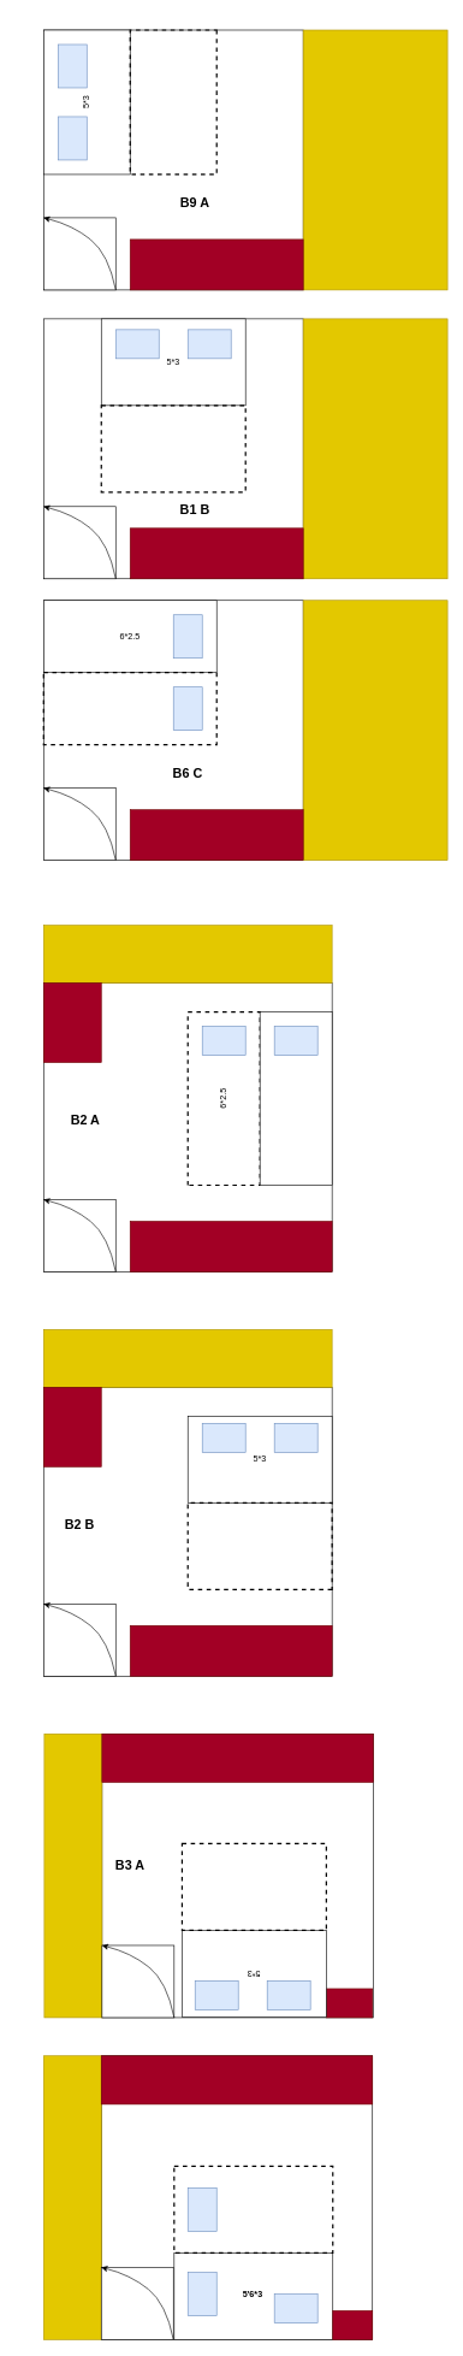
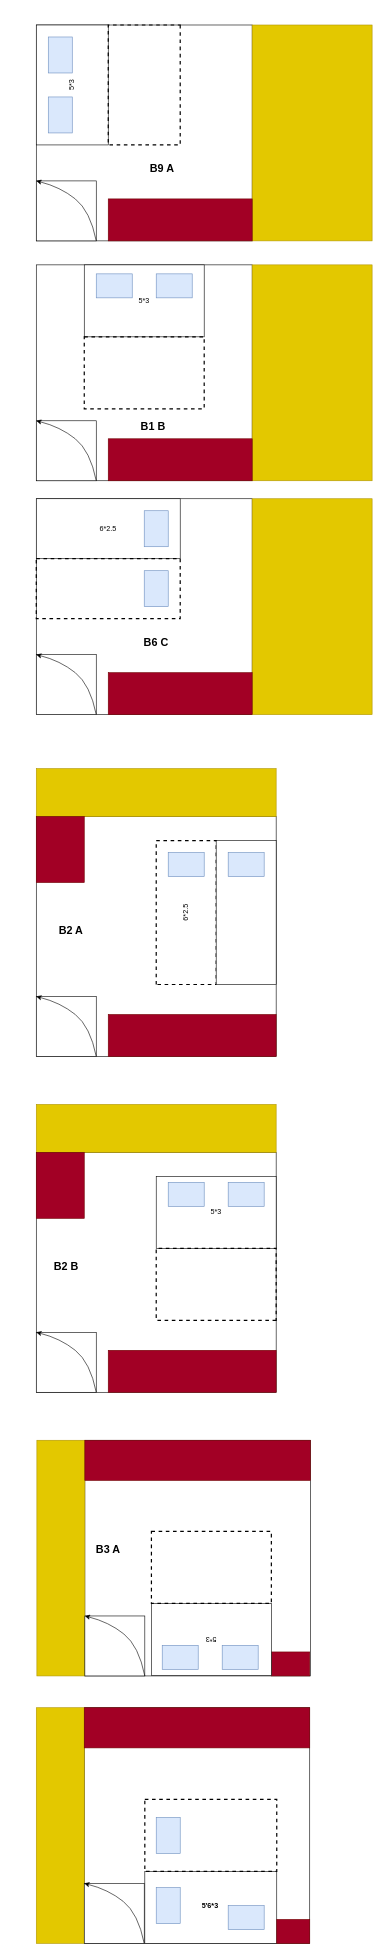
  <mxCell id="0" />
  <mxCell id="1" parent="0" />
  <mxCell id="2" value="" style="whiteSpace=wrap;html=1;fillColor=none;" parent="1" vertex="1"><mxGeometry x="60" y="830" width="360" height="360" as="geometry" /></mxCell>
  <mxCell id="3" value="" style="whiteSpace=wrap;html=1;fillColor=none;" parent="1" vertex="1"><mxGeometry x="60" y="440" width="360" height="360" as="geometry" /></mxCell>
  <mxCell id="4" value="" style="rounded=0;whiteSpace=wrap;html=1;fillColor=#e3c800;strokeColor=#B09500;fontColor=#ffffff;" parent="1" vertex="1"><mxGeometry x="420" y="440" width="200" height="360" as="geometry" /></mxCell>
  <mxCell id="5" value="" style="rounded=0;whiteSpace=wrap;html=1;fillColor=#a20025;strokeColor=#6F0000;fontColor=#ffffff;" parent="1" vertex="1"><mxGeometry x="180" y="730" width="240" height="70" as="geometry" /></mxCell>
  <mxCell id="6" value="" style="group;dashed=1;strokeWidth=2;" parent="1" vertex="1" connectable="0"><mxGeometry x="140" y="440" width="200" height="240" as="geometry" /></mxCell>
  <mxCell id="7" value="5*3" style="rounded=0;whiteSpace=wrap;html=1;" parent="6" vertex="1"><mxGeometry width="200" height="120" as="geometry" /></mxCell>
  <mxCell id="8" value="" style="rounded=0;whiteSpace=wrap;html=1;fillColor=none;dashed=1;strokeWidth=2;" parent="6" vertex="1"><mxGeometry y="120" width="200" height="120" as="geometry" /></mxCell>
  <mxCell id="9" value="" style="rounded=0;whiteSpace=wrap;html=1;fillColor=#dae8fc;strokeColor=#6c8ebf;rotation=-90;" parent="6" vertex="1"><mxGeometry x="30" y="5" width="40" height="60" as="geometry" /></mxCell>
  <mxCell id="10" value="" style="rounded=0;whiteSpace=wrap;html=1;fillColor=#dae8fc;strokeColor=#6c8ebf;rotation=-90;" parent="6" vertex="1"><mxGeometry x="130" y="5" width="40" height="60" as="geometry" /></mxCell>
  <mxCell id="11" value="" style="rounded=0;whiteSpace=wrap;html=1;fillColor=#e3c800;strokeColor=#B09500;fontColor=#ffffff;" parent="1" vertex="1"><mxGeometry x="420" y="830" width="200" height="360" as="geometry" /></mxCell>
  <mxCell id="12" value="" style="rounded=0;whiteSpace=wrap;html=1;fillColor=#a20025;strokeColor=#6F0000;fontColor=#ffffff;" parent="1" vertex="1"><mxGeometry x="180" y="1120" width="240" height="70" as="geometry" /></mxCell>
  <mxCell id="13" value="" style="whiteSpace=wrap;html=1;fillColor=none;" parent="1" vertex="1"><mxGeometry x="60" y="40" width="360" height="360" as="geometry" /></mxCell>
  <mxCell id="14" value="" style="rounded=0;whiteSpace=wrap;html=1;fillColor=#e3c800;strokeColor=#B09500;fontColor=#ffffff;" parent="1" vertex="1"><mxGeometry x="420" y="40" width="200" height="360" as="geometry" /></mxCell>
  <mxCell id="15" value="" style="rounded=0;whiteSpace=wrap;html=1;fillColor=#a20025;strokeColor=#6F0000;fontColor=#ffffff;" parent="1" vertex="1"><mxGeometry x="180" y="330" width="240" height="70" as="geometry" /></mxCell>
  <mxCell id="16" value="" style="group;rotation=-90;" parent="1" vertex="1" connectable="0"><mxGeometry x="80" y="20" width="200" height="240" as="geometry" /></mxCell>
  <mxCell id="17" value="" style="group;rotation=-90;" parent="16" vertex="1" connectable="0"><mxGeometry width="200" height="240" as="geometry" /></mxCell>
  <mxCell id="18" value="5*3" style="rounded=0;whiteSpace=wrap;html=1;direction=west;rotation=-90;" parent="17" vertex="1"><mxGeometry x="-60" y="60" width="200" height="120" as="geometry" /></mxCell>
  <mxCell id="19" value="" style="rounded=0;whiteSpace=wrap;html=1;direction=west;rotation=-90;fillColor=none;dashed=1;strokeWidth=2;" parent="17" vertex="1"><mxGeometry x="60" y="60" width="200" height="120" as="geometry" /></mxCell>
  <mxCell id="20" value="" style="rounded=0;whiteSpace=wrap;html=1;fillColor=#dae8fc;strokeColor=#6c8ebf;" parent="17" vertex="1"><mxGeometry y="40" width="40" height="60" as="geometry" /></mxCell>
  <mxCell id="21" value="" style="rounded=0;whiteSpace=wrap;html=1;fillColor=#dae8fc;strokeColor=#6c8ebf;rotation=-180;" parent="17" vertex="1"><mxGeometry y="140" width="40" height="60" as="geometry" /></mxCell>
  <mxCell id="22" value="6*2.5" style="rounded=0;whiteSpace=wrap;html=1;" parent="1" vertex="1"><mxGeometry x="60" y="830" width="240" height="100" as="geometry" /></mxCell>
  <mxCell id="23" value="" style="rounded=0;whiteSpace=wrap;html=1;fillColor=none;dashed=1;strokeWidth=2;" parent="1" vertex="1"><mxGeometry x="60" y="930" width="240" height="100" as="geometry" /></mxCell>
  <mxCell id="24" value="" style="rounded=0;whiteSpace=wrap;html=1;fillColor=#dae8fc;strokeColor=#6c8ebf;" parent="1" vertex="1"><mxGeometry x="240" y="850" width="40" height="60" as="geometry" /></mxCell>
  <mxCell id="25" value="" style="rounded=0;whiteSpace=wrap;html=1;fillColor=#dae8fc;strokeColor=#6c8ebf;" parent="1" vertex="1"><mxGeometry x="240" y="950" width="40" height="60" as="geometry" /></mxCell>
  <mxCell id="26" value="" style="whiteSpace=wrap;html=1;fillColor=none;" parent="1" vertex="1"><mxGeometry x="141" y="2400" width="376" height="393" as="geometry" /></mxCell>
  <mxCell id="27" value="" style="rounded=0;whiteSpace=wrap;html=1;fillColor=#e3c800;strokeColor=#B09500;fontColor=#ffffff;" parent="1" vertex="1"><mxGeometry x="61" y="2400" width="80" height="393" as="geometry" /></mxCell>
  <mxCell id="28" value="" style="rounded=0;whiteSpace=wrap;html=1;fillColor=#a20025;strokeColor=#6F0000;fontColor=#ffffff;" parent="1" vertex="1"><mxGeometry x="141" y="2400" width="376" height="67" as="geometry" /></mxCell>
  <mxCell id="29" value="" style="rounded=0;whiteSpace=wrap;html=1;fillColor=#a20025;strokeColor=#6F0000;fontColor=#ffffff;" parent="1" vertex="1"><mxGeometry x="452" y="2753" width="64" height="40" as="geometry" /></mxCell>
  <mxCell id="30" value="" style="group;rotation=-180;" parent="1" vertex="1" connectable="0"><mxGeometry x="252" y="2552" width="200" height="240" as="geometry" /></mxCell>
  <mxCell id="31" value="" style="group;rotation=-180;fillColor=none;dashed=1;strokeWidth=2;" parent="30" vertex="1" connectable="0"><mxGeometry width="200" height="240" as="geometry" /></mxCell>
  <mxCell id="32" value="5*3" style="rounded=0;whiteSpace=wrap;html=1;direction=west;rotation=-180;" parent="31" vertex="1"><mxGeometry y="120" width="200" height="120" as="geometry" /></mxCell>
  <mxCell id="33" value="" style="rounded=0;whiteSpace=wrap;html=1;direction=west;rotation=-180;fillColor=none;dashed=1;strokeWidth=2;" parent="31" vertex="1"><mxGeometry width="200" height="120" as="geometry" /></mxCell>
  <mxCell id="34" value="" style="rounded=0;whiteSpace=wrap;html=1;fillColor=#dae8fc;strokeColor=#6c8ebf;rotation=-90;" parent="31" vertex="1"><mxGeometry x="28" y="180" width="40" height="60" as="geometry" /></mxCell>
  <mxCell id="35" value="" style="rounded=0;whiteSpace=wrap;html=1;fillColor=#dae8fc;strokeColor=#6c8ebf;rotation=-90;" parent="31" vertex="1"><mxGeometry x="128" y="180" width="40" height="60" as="geometry" /></mxCell>
  <mxCell id="36" value="" style="whiteSpace=wrap;html=1;fillColor=none;" parent="1" vertex="1"><mxGeometry x="140" y="2846" width="376" height="393" as="geometry" /></mxCell>
  <mxCell id="37" value="" style="rounded=0;whiteSpace=wrap;html=1;fillColor=#e3c800;strokeColor=#B09500;fontColor=#ffffff;" parent="1" vertex="1"><mxGeometry x="60" y="2846" width="80" height="393" as="geometry" /></mxCell>
  <mxCell id="38" value="" style="rounded=0;whiteSpace=wrap;html=1;fillColor=#a20025;strokeColor=#6F0000;fontColor=#ffffff;" parent="1" vertex="1"><mxGeometry x="140" y="2846" width="376" height="67" as="geometry" /></mxCell>
  <mxCell id="39" value="" style="group;rotation=-180;" parent="1" vertex="1" connectable="0"><mxGeometry x="260" y="2999" width="200" height="240" as="geometry" /></mxCell>
  <mxCell id="40" value="" style="group;rotation=-180;fillColor=none;" parent="39" vertex="1" connectable="0"><mxGeometry x="-20" y="-3" width="200" height="240" as="geometry" /></mxCell>
  <mxCell id="41" value="" style="rounded=0;whiteSpace=wrap;html=1;direction=west;rotation=-180;" parent="40" vertex="1"><mxGeometry x="1" y="123" width="220" height="120" as="geometry" /></mxCell>
  <mxCell id="42" value="" style="rounded=0;whiteSpace=wrap;html=1;direction=west;rotation=-180;fillColor=none;dashed=1;strokeWidth=2;" parent="40" vertex="1"><mxGeometry x="1" y="3" width="220" height="120" as="geometry" /></mxCell>
  <mxCell id="43" value="" style="rounded=0;whiteSpace=wrap;html=1;fillColor=#dae8fc;strokeColor=#6c8ebf;" parent="40" vertex="1"><mxGeometry x="20" y="150" width="40" height="60" as="geometry" /></mxCell>
  <mxCell id="44" value="" style="rounded=0;whiteSpace=wrap;html=1;fillColor=#dae8fc;strokeColor=#6c8ebf;" parent="40" vertex="1"><mxGeometry x="20" y="33" width="40" height="60" as="geometry" /></mxCell>
  <mxCell id="45" value="&lt;b&gt;5'6*3&lt;/b&gt;" style="text;html=1;strokeColor=none;fillColor=none;align=center;verticalAlign=middle;whiteSpace=wrap;rounded=0;dashed=1;" vertex="1" parent="40"><mxGeometry x="90" y="170" width="40" height="20" as="geometry" /></mxCell>
  <mxCell id="46" value="" style="rounded=0;whiteSpace=wrap;html=1;fillColor=#dae8fc;rotation=90;strokeColor=#6c8ebf;" parent="1" vertex="1"><mxGeometry x="390" y="3166" width="40" height="60" as="geometry" /></mxCell>
  <mxCell id="47" value="" style="rounded=0;whiteSpace=wrap;html=1;fillColor=#a20025;strokeColor=#6F0000;fontColor=#ffffff;" parent="1" vertex="1"><mxGeometry x="461" y="3199" width="55" height="40" as="geometry" /></mxCell>
  <mxCell id="48" value="" style="group" parent="1" vertex="1" connectable="0"><mxGeometry x="60" y="300" width="100" height="100" as="geometry" /></mxCell>
  <mxCell id="49" value="" style="rounded=0;whiteSpace=wrap;html=1;" parent="48" vertex="1"><mxGeometry width="100" height="100" as="geometry" /></mxCell>
  <mxCell id="50" value="" style="curved=1;endArrow=classic;html=1;entryX=0;entryY=0;entryDx=0;entryDy=0;exitX=1;exitY=1;exitDx=0;exitDy=0;" parent="48" source="49" target="49" edge="1"><mxGeometry width="50" height="50" relative="1" as="geometry"><mxPoint x="40" y="80" as="sourcePoint" /><mxPoint x="90" y="30" as="targetPoint" /><Array as="points"><mxPoint x="90" y="50" /><mxPoint x="40" y="10" /></Array></mxGeometry></mxCell>
  <mxCell id="51" value="" style="group" parent="1" vertex="1" connectable="0"><mxGeometry x="60" y="700" width="100" height="100" as="geometry" /></mxCell>
  <mxCell id="52" value="" style="rounded=0;whiteSpace=wrap;html=1;" parent="51" vertex="1"><mxGeometry width="100" height="100" as="geometry" /></mxCell>
  <mxCell id="53" value="" style="curved=1;endArrow=classic;html=1;entryX=0;entryY=0;entryDx=0;entryDy=0;exitX=1;exitY=1;exitDx=0;exitDy=0;" parent="51" source="52" target="52" edge="1"><mxGeometry width="50" height="50" relative="1" as="geometry"><mxPoint x="40" y="80" as="sourcePoint" /><mxPoint x="90" y="30" as="targetPoint" /><Array as="points"><mxPoint x="90" y="50" /><mxPoint x="40" y="10" /></Array></mxGeometry></mxCell>
  <mxCell id="54" value="" style="group" parent="1" vertex="1" connectable="0"><mxGeometry x="60" y="1090" width="100" height="100" as="geometry" /></mxCell>
  <mxCell id="55" value="" style="rounded=0;whiteSpace=wrap;html=1;" parent="54" vertex="1"><mxGeometry width="100" height="100" as="geometry" /></mxCell>
  <mxCell id="56" value="" style="curved=1;endArrow=classic;html=1;entryX=0;entryY=0;entryDx=0;entryDy=0;exitX=1;exitY=1;exitDx=0;exitDy=0;" parent="54" source="55" target="55" edge="1"><mxGeometry width="50" height="50" relative="1" as="geometry"><mxPoint x="40" y="80" as="sourcePoint" /><mxPoint x="90" y="30" as="targetPoint" /><Array as="points"><mxPoint x="90" y="50" /><mxPoint x="40" y="10" /></Array></mxGeometry></mxCell>
  <mxCell id="57" value="" style="group;rotation=0;" parent="1" vertex="1" connectable="0"><mxGeometry x="58" y="1280" width="401" height="480" as="geometry" /></mxCell>
  <mxCell id="58" value="" style="whiteSpace=wrap;html=1;fillColor=none;rotation=0;" parent="57" vertex="1"><mxGeometry x="2" y="80" width="400" height="400" as="geometry" /></mxCell>
  <mxCell id="59" value="" style="rounded=0;whiteSpace=wrap;html=1;fillColor=#e3c800;strokeColor=#B09500;fontColor=#ffffff;rotation=-90;" parent="57" vertex="1"><mxGeometry x="162" y="-160" width="80" height="400" as="geometry" /></mxCell>
  <mxCell id="60" value="" style="rounded=0;whiteSpace=wrap;html=1;fillColor=#a20025;strokeColor=#6F0000;fontColor=#ffffff;rotation=0;" parent="57" vertex="1"><mxGeometry x="122" y="410" width="280" height="70" as="geometry" /></mxCell>
  <mxCell id="61" value="" style="rounded=0;whiteSpace=wrap;html=1;fillColor=#a20025;strokeColor=#6F0000;fontColor=#ffffff;rotation=0;" parent="57" vertex="1"><mxGeometry x="2" y="80" width="80" height="110" as="geometry" /></mxCell>
  <mxCell id="62" value="6*2.5" style="rounded=0;whiteSpace=wrap;html=1;rotation=-90;fillColor=none;dashed=1;strokeWidth=2;" parent="57" vertex="1"><mxGeometry x="132" y="190" width="240" height="100" as="geometry" /></mxCell>
  <mxCell id="63" value="" style="rounded=0;whiteSpace=wrap;html=1;rotation=-90;" parent="57" vertex="1"><mxGeometry x="232" y="190" width="240" height="100" as="geometry" /></mxCell>
  <mxCell id="64" value="" style="rounded=0;whiteSpace=wrap;html=1;fillColor=#dae8fc;strokeColor=#6c8ebf;rotation=-90;" parent="57" vertex="1"><mxGeometry x="232" y="130" width="40" height="60" as="geometry" /></mxCell>
  <mxCell id="65" value="" style="rounded=0;whiteSpace=wrap;html=1;fillColor=#dae8fc;strokeColor=#6c8ebf;rotation=-90;" parent="57" vertex="1"><mxGeometry x="332" y="130" width="40" height="60" as="geometry" /></mxCell>
  <mxCell id="66" value="&lt;b&gt;&lt;font style=&quot;font-size: 18px&quot;&gt;B2 A&lt;/font&gt;&lt;/b&gt;" style="text;html=1;strokeColor=none;fillColor=none;align=center;verticalAlign=middle;whiteSpace=wrap;rounded=0;dashed=1;" parent="57" vertex="1"><mxGeometry x="30" y="260" width="60" height="20" as="geometry" /></mxCell>
  <mxCell id="67" value="" style="group;rotation=0;" parent="57" vertex="1" connectable="0"><mxGeometry x="2" y="380" width="100" height="100" as="geometry" /></mxCell>
  <mxCell id="68" value="" style="rounded=0;whiteSpace=wrap;html=1;rotation=0;" parent="67" vertex="1"><mxGeometry width="100" height="100" as="geometry" /></mxCell>
  <mxCell id="69" value="" style="curved=1;endArrow=classic;html=1;entryX=0;entryY=0;entryDx=0;entryDy=0;exitX=1;exitY=1;exitDx=0;exitDy=0;" parent="67" source="68" target="68" edge="1"><mxGeometry width="50" height="50" relative="1" as="geometry"><mxPoint x="40" y="80" as="sourcePoint" /><mxPoint x="90" y="30" as="targetPoint" /><Array as="points"><mxPoint x="90" y="50" /><mxPoint x="40" y="10" /></Array></mxGeometry></mxCell>
  <mxCell id="70" value="" style="group;rotation=0;" parent="1" vertex="1" connectable="0"><mxGeometry x="60" y="1840" width="400" height="480" as="geometry" /></mxCell>
  <mxCell id="71" value="" style="whiteSpace=wrap;html=1;fillColor=none;rotation=0;" parent="70" vertex="1"><mxGeometry y="80" width="400" height="400" as="geometry" /></mxCell>
  <mxCell id="72" value="" style="rounded=0;whiteSpace=wrap;html=1;fillColor=#e3c800;strokeColor=#B09500;fontColor=#ffffff;rotation=-90;" parent="70" vertex="1"><mxGeometry x="160" y="-160" width="80" height="400" as="geometry" /></mxCell>
  <mxCell id="73" value="" style="rounded=0;whiteSpace=wrap;html=1;fillColor=#a20025;strokeColor=#6F0000;fontColor=#ffffff;rotation=0;" parent="70" vertex="1"><mxGeometry x="120" y="410" width="280" height="70" as="geometry" /></mxCell>
  <mxCell id="74" value="" style="rounded=0;whiteSpace=wrap;html=1;fillColor=#a20025;strokeColor=#6F0000;fontColor=#ffffff;rotation=0;" parent="70" vertex="1"><mxGeometry y="80" width="80" height="110" as="geometry" /></mxCell>
  <mxCell id="75" value="" style="group;rotation=0;" parent="70" vertex="1" connectable="0"><mxGeometry x="200" y="120" width="200" height="240" as="geometry" /></mxCell>
  <mxCell id="76" value="" style="group;rotation=0;fillColor=none;" parent="75" vertex="1" connectable="0"><mxGeometry width="200" height="240" as="geometry" /></mxCell>
  <mxCell id="77" value="5*3" style="rounded=0;whiteSpace=wrap;html=1;direction=west;rotation=0;" parent="76" vertex="1"><mxGeometry width="200" height="120" as="geometry" /></mxCell>
  <mxCell id="78" value="" style="rounded=0;whiteSpace=wrap;html=1;direction=west;rotation=0;fillColor=none;dashed=1;strokeWidth=2;" parent="76" vertex="1"><mxGeometry y="120" width="200" height="120" as="geometry" /></mxCell>
  <mxCell id="79" value="" style="rounded=0;whiteSpace=wrap;html=1;fillColor=#dae8fc;strokeColor=#6c8ebf;rotation=-90;" parent="76" vertex="1"><mxGeometry x="30" width="40" height="60" as="geometry" /></mxCell>
  <mxCell id="80" value="" style="rounded=0;whiteSpace=wrap;html=1;fillColor=#dae8fc;strokeColor=#6c8ebf;rotation=-90;" parent="76" vertex="1"><mxGeometry x="130" width="40" height="60" as="geometry" /></mxCell>
  <mxCell id="81" value="" style="group;rotation=0;" parent="70" vertex="1" connectable="0"><mxGeometry y="380" width="100" height="100" as="geometry" /></mxCell>
  <mxCell id="82" value="" style="rounded=0;whiteSpace=wrap;html=1;rotation=0;" parent="81" vertex="1"><mxGeometry width="100" height="100" as="geometry" /></mxCell>
  <mxCell id="83" value="" style="curved=1;endArrow=classic;html=1;entryX=0;entryY=0;entryDx=0;entryDy=0;exitX=1;exitY=1;exitDx=0;exitDy=0;" parent="81" source="82" target="82" edge="1"><mxGeometry width="50" height="50" relative="1" as="geometry"><mxPoint x="40" y="80" as="sourcePoint" /><mxPoint x="90" y="30" as="targetPoint" /><Array as="points"><mxPoint x="90" y="50" /><mxPoint x="40" y="10" /></Array></mxGeometry></mxCell>
  <mxCell id="84" value="&lt;b&gt;&lt;font style=&quot;font-size: 18px&quot;&gt;B2 B&lt;/font&gt;&lt;/b&gt;" style="text;html=1;strokeColor=none;fillColor=none;align=center;verticalAlign=middle;whiteSpace=wrap;rounded=0;dashed=1;" parent="70" vertex="1"><mxGeometry x="20" y="260" width="60" height="20" as="geometry" /></mxCell>
  <mxCell id="85" value="" style="group" parent="1" vertex="1" connectable="0"><mxGeometry x="141" y="2693" width="100" height="100" as="geometry" /></mxCell>
  <mxCell id="86" value="" style="rounded=0;whiteSpace=wrap;html=1;" parent="85" vertex="1"><mxGeometry width="100" height="100" as="geometry" /></mxCell>
  <mxCell id="87" value="" style="curved=1;endArrow=classic;html=1;entryX=0;entryY=0;entryDx=0;entryDy=0;exitX=1;exitY=1;exitDx=0;exitDy=0;" parent="85" source="86" target="86" edge="1"><mxGeometry width="50" height="50" relative="1" as="geometry"><mxPoint x="40" y="80" as="sourcePoint" /><mxPoint x="90" y="30" as="targetPoint" /><Array as="points"><mxPoint x="90" y="50" /><mxPoint x="40" y="10" /></Array></mxGeometry></mxCell>
  <mxCell id="88" value="" style="group" parent="1" vertex="1" connectable="0"><mxGeometry x="140" y="3139" width="100" height="100" as="geometry" /></mxCell>
  <mxCell id="89" value="" style="rounded=0;whiteSpace=wrap;html=1;" parent="88" vertex="1"><mxGeometry width="100" height="100" as="geometry" /></mxCell>
  <mxCell id="90" value="" style="curved=1;endArrow=classic;html=1;entryX=0;entryY=0;entryDx=0;entryDy=0;exitX=1;exitY=1;exitDx=0;exitDy=0;" parent="88" source="89" target="89" edge="1"><mxGeometry width="50" height="50" relative="1" as="geometry"><mxPoint x="40" y="80" as="sourcePoint" /><mxPoint x="90" y="30" as="targetPoint" /><Array as="points"><mxPoint x="90" y="50" /><mxPoint x="40" y="10" /></Array></mxGeometry></mxCell>
  <mxCell id="91" value="&lt;b&gt;&lt;font style=&quot;font-size: 18px&quot;&gt;B9 A&lt;/font&gt;&lt;/b&gt;" style="text;html=1;strokeColor=none;fillColor=none;align=center;verticalAlign=middle;whiteSpace=wrap;rounded=0;dashed=1;" parent="1" vertex="1"><mxGeometry x="240" y="270" width="60" height="20" as="geometry" /></mxCell>
- <mxCell id="92" value="&lt;b&gt;&lt;font style=&quot;font-size: 18px&quot;&gt;B1 B&lt;/font&gt;&lt;/b&gt;" style="text;html=1;strokeColor=none;fillColor=none;align=center;verticalAlign=middle;whiteSpace=wrap;rounded=0;dashed=1;" parent="1" vertex="1"><mxGeometry x="240" y="695" width="60" height="20" as="geometry" /></mxCell>
+ <mxCell id="92" value="&lt;b&gt;&lt;font style=&quot;font-size: 18px&quot;&gt;B1 B&lt;/font&gt;&lt;/b&gt;" style="text;html=1;strokeColor=none;fillColor=none;align=center;verticalAlign=middle;whiteSpace=wrap;rounded=0;dashed=1;" parent="1" vertex="1"><mxGeometry x="225" y="700" width="60" height="20" as="geometry" /></mxCell>
  <mxCell id="93" value="&lt;b&gt;&lt;font style=&quot;font-size: 18px&quot;&gt;B6 C&lt;/font&gt;&lt;/b&gt;" style="text;html=1;strokeColor=none;fillColor=none;align=center;verticalAlign=middle;whiteSpace=wrap;rounded=0;dashed=1;" parent="1" vertex="1"><mxGeometry x="230" y="1060" width="60" height="20" as="geometry" /></mxCell>
  <mxCell id="94" value="&lt;b&gt;&lt;font style=&quot;font-size: 18px&quot;&gt;B3 A&lt;/font&gt;&lt;/b&gt;" style="text;html=1;strokeColor=none;fillColor=none;align=center;verticalAlign=middle;whiteSpace=wrap;rounded=0;dashed=1;" parent="1" vertex="1"><mxGeometry x="150" y="2571.5" width="60" height="20" as="geometry" /></mxCell>
